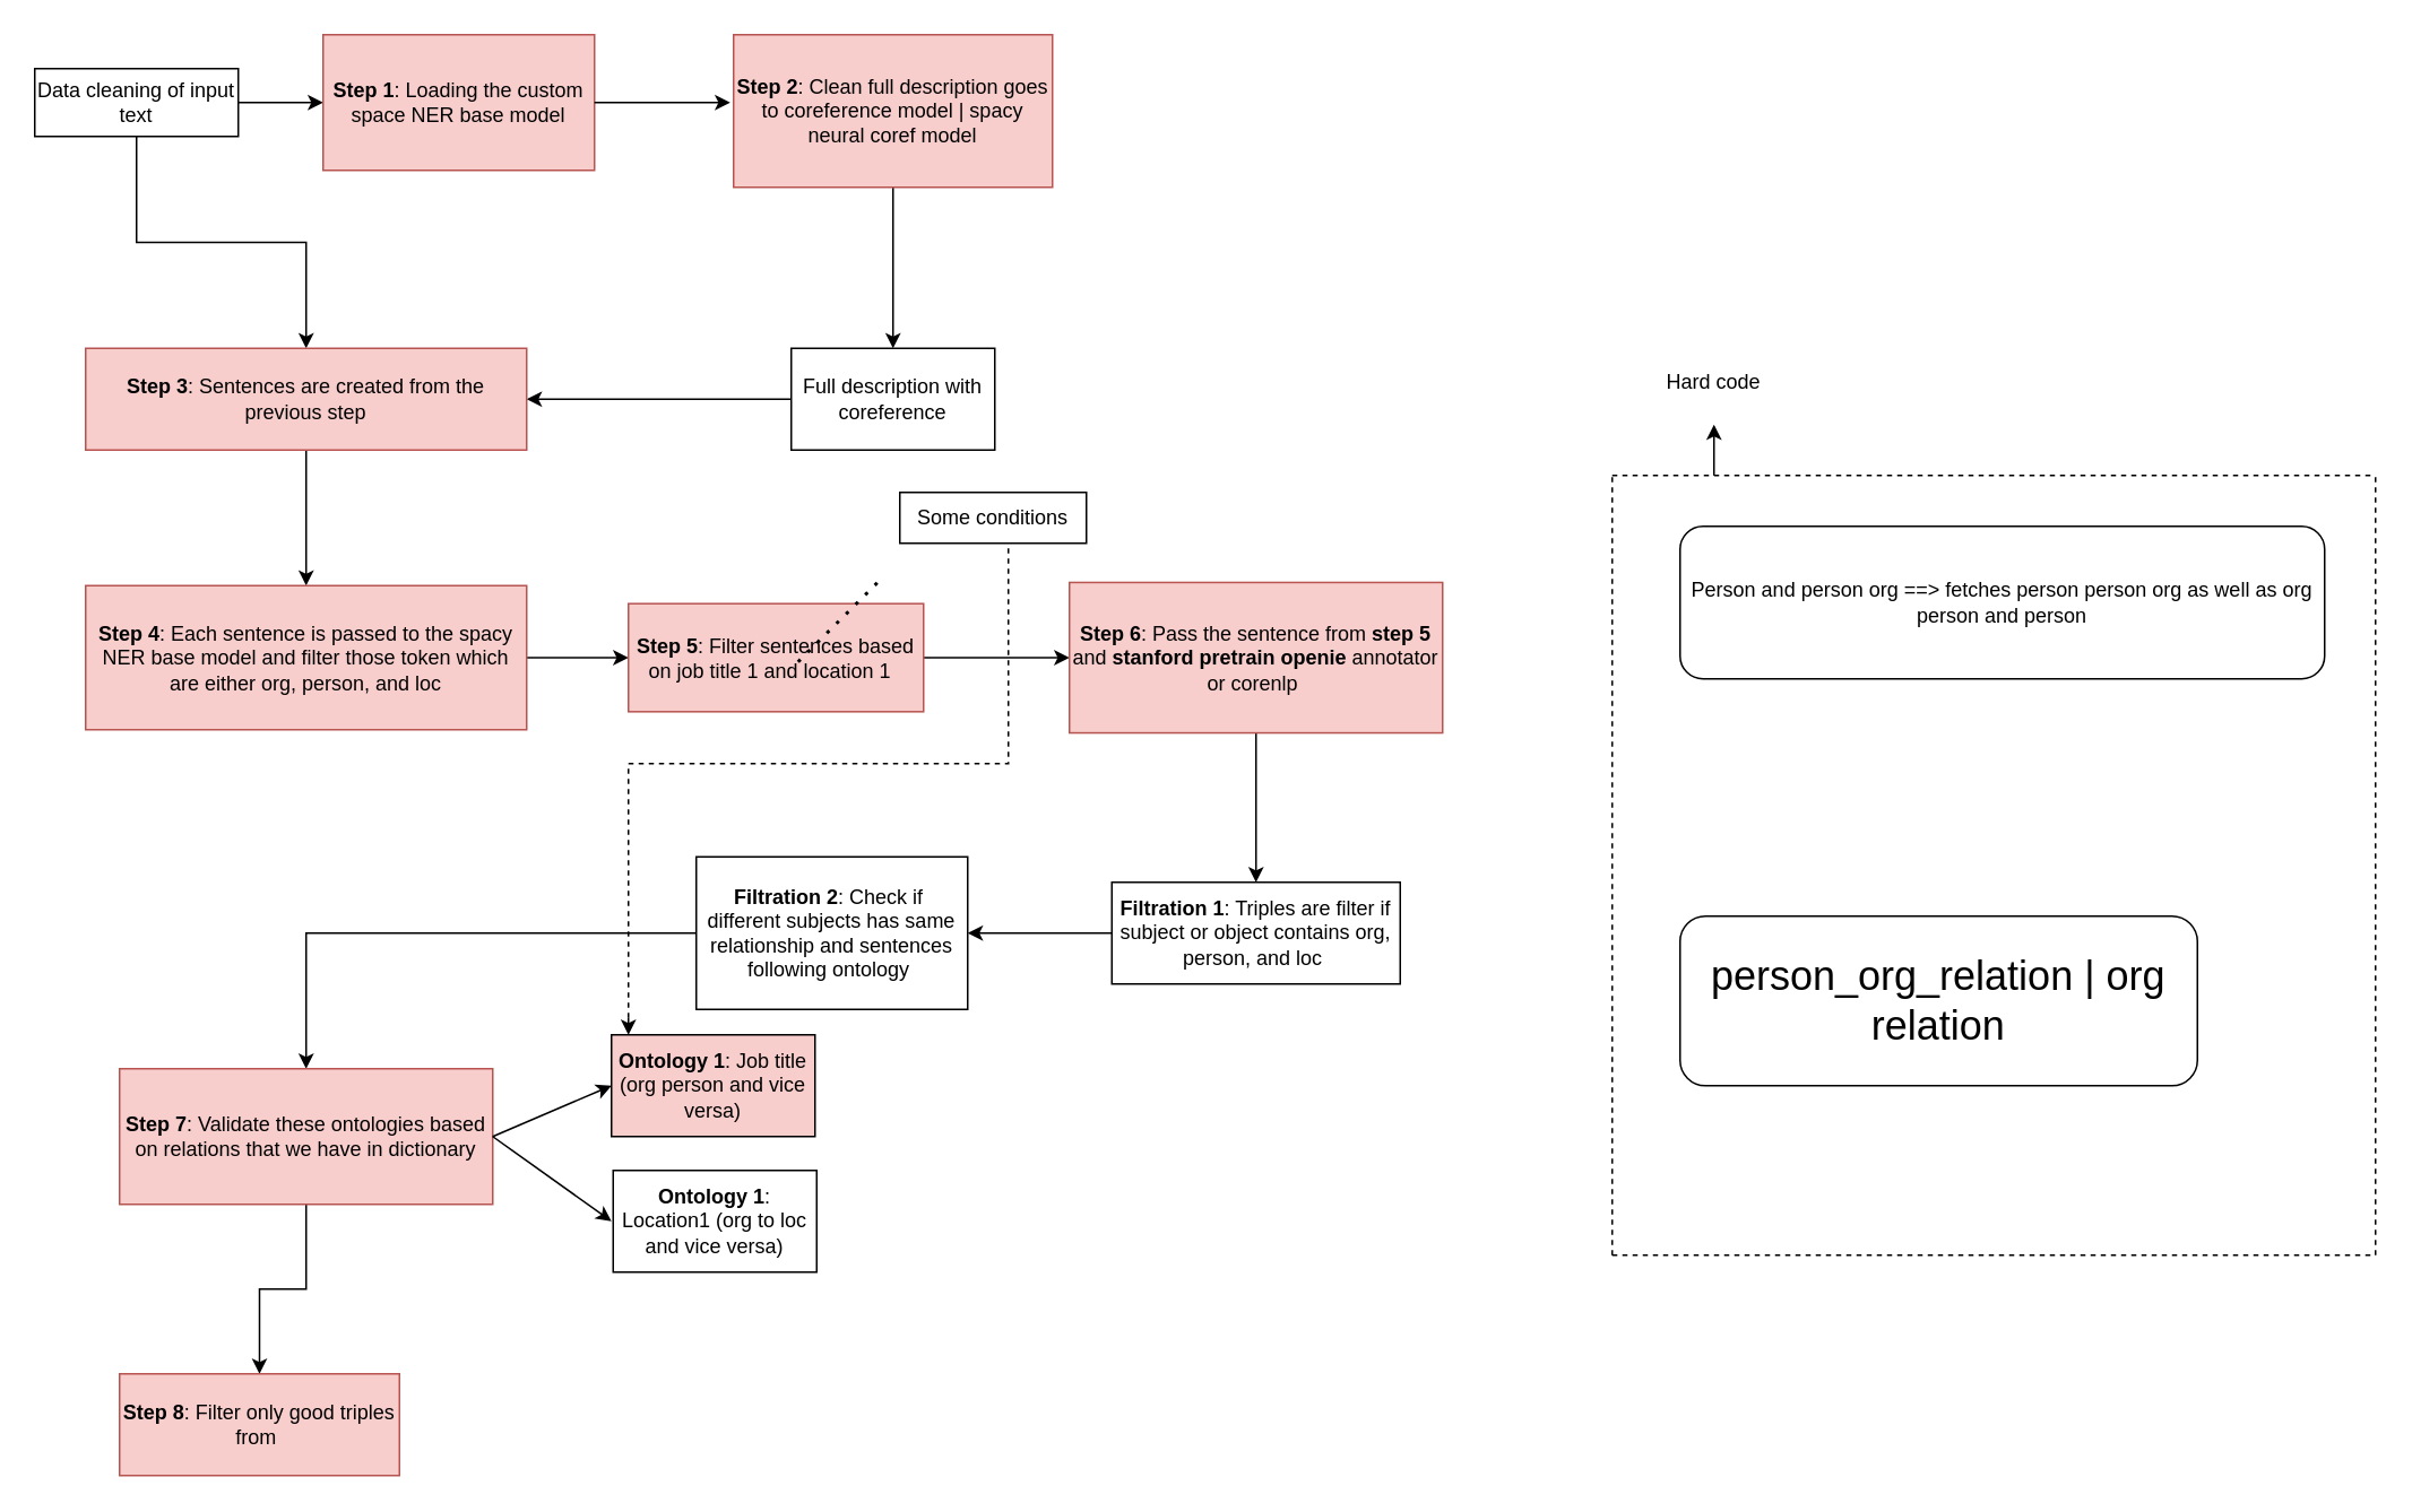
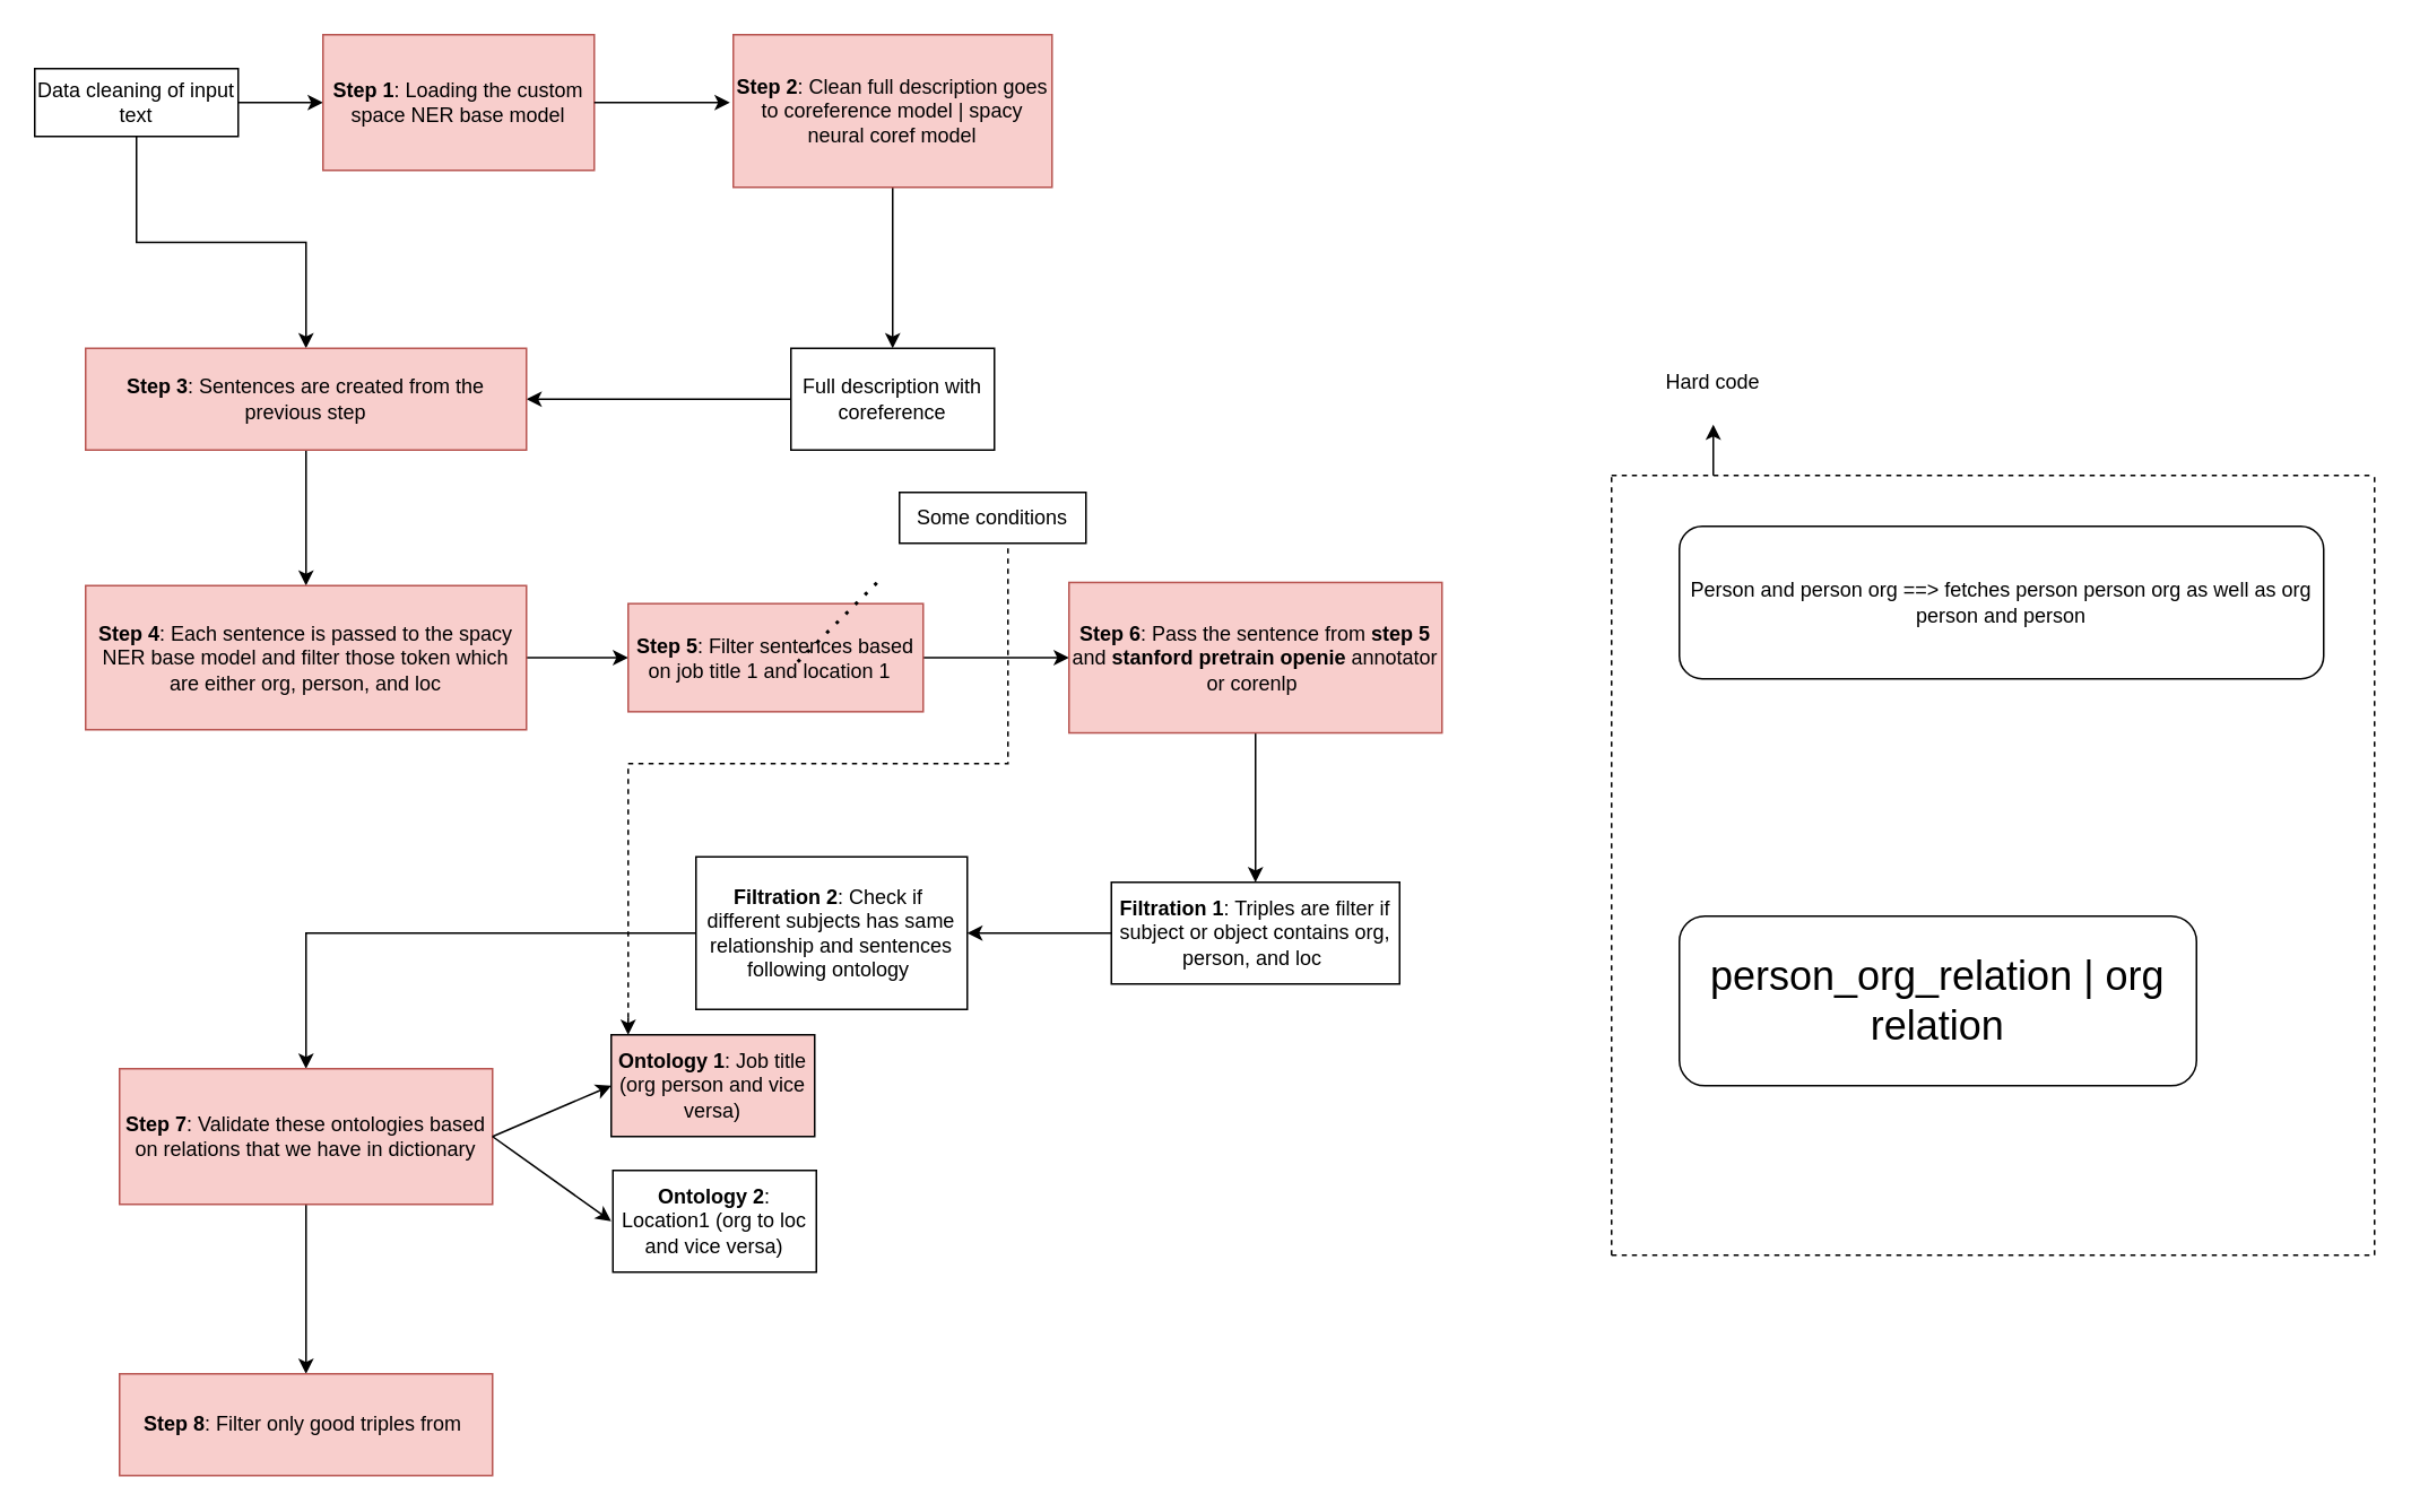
  <mxCell id="0" />
  <mxCell id="1" parent="0" />
  <mxCell id="2" value="" style="edgeStyle=orthogonalEdgeStyle;rounded=0;orthogonalLoop=1;jettySize=auto;html=1;" edge="1" parent="1" source="3" target="12"><mxGeometry relative="1" as="geometry" /></mxCell>
  <mxCell id="3" value="Data cleaning of input text" style="rounded=0;whiteSpace=wrap;html=1;" vertex="1" parent="1"><mxGeometry x="20" y="40" width="120" height="40" as="geometry" /></mxCell>
  <mxCell id="4" value="" style="endArrow=classic;html=1;rounded=0;" edge="1" parent="1"><mxGeometry width="50" height="50" relative="1" as="geometry"><mxPoint x="140" y="60" as="sourcePoint" /><mxPoint x="190" y="60" as="targetPoint" /></mxGeometry></mxCell>
  <mxCell id="5" value="&lt;font style=&quot;font-size: 12px;&quot;&gt;&lt;b style=&quot;&quot;&gt;Step 1&lt;/b&gt;&lt;/font&gt;: Loading the custom space NER base model" style="rounded=0;whiteSpace=wrap;html=1;fillColor=#f8cecc;strokeColor=#b85450;" vertex="1" parent="1"><mxGeometry x="190" y="20" width="160" height="80" as="geometry" /></mxCell>
  <mxCell id="6" value="" style="endArrow=classic;html=1;rounded=0;" edge="1" parent="1"><mxGeometry width="50" height="50" relative="1" as="geometry"><mxPoint x="350" y="60" as="sourcePoint" /><mxPoint x="430" y="60" as="targetPoint" /></mxGeometry></mxCell>
  <mxCell id="7" value="" style="edgeStyle=orthogonalEdgeStyle;rounded=0;orthogonalLoop=1;jettySize=auto;html=1;" edge="1" parent="1" source="8" target="10"><mxGeometry relative="1" as="geometry" /></mxCell>
  <mxCell id="8" value="&lt;b&gt;Step 2&lt;/b&gt;: Clean full description goes to coreference model | spacy neural coref model" style="rounded=0;whiteSpace=wrap;html=1;fillColor=#f8cecc;strokeColor=#b85450;" vertex="1" parent="1"><mxGeometry x="432" y="20" width="188" height="90" as="geometry" /></mxCell>
  <mxCell id="9" value="" style="edgeStyle=orthogonalEdgeStyle;rounded=0;orthogonalLoop=1;jettySize=auto;html=1;entryX=1;entryY=0.5;entryDx=0;entryDy=0;" edge="1" parent="1" source="10" target="12"><mxGeometry relative="1" as="geometry"><mxPoint x="326" y="235" as="targetPoint" /></mxGeometry></mxCell>
  <mxCell id="10" value="Full description with coreference" style="whiteSpace=wrap;html=1;rounded=0;" vertex="1" parent="1"><mxGeometry x="466" y="205" width="120" height="60" as="geometry" /></mxCell>
  <mxCell id="11" value="" style="edgeStyle=orthogonalEdgeStyle;rounded=0;orthogonalLoop=1;jettySize=auto;html=1;" edge="1" parent="1" source="12" target="14"><mxGeometry relative="1" as="geometry" /></mxCell>
  <mxCell id="12" value="&lt;b&gt;Step 3&lt;/b&gt;: Sentences are created from the previous step" style="whiteSpace=wrap;html=1;rounded=0;fillColor=#f8cecc;strokeColor=#b85450;" vertex="1" parent="1"><mxGeometry x="50" y="205" width="260" height="60" as="geometry" /></mxCell>
  <mxCell id="13" value="" style="edgeStyle=orthogonalEdgeStyle;rounded=0;orthogonalLoop=1;jettySize=auto;html=1;" edge="1" parent="1" source="14" target="16"><mxGeometry relative="1" as="geometry" /></mxCell>
  <mxCell id="14" value="&lt;b&gt;Step 4&lt;/b&gt;: Each sentence is passed to the spacy NER base model and filter those token which are either org, person, and loc" style="whiteSpace=wrap;html=1;fillColor=#f8cecc;strokeColor=#b85450;rounded=0;" vertex="1" parent="1"><mxGeometry x="50" y="345" width="260" height="85" as="geometry" /></mxCell>
  <mxCell id="15" value="" style="edgeStyle=orthogonalEdgeStyle;rounded=0;orthogonalLoop=1;jettySize=auto;html=1;" edge="1" parent="1" source="16" target="18"><mxGeometry relative="1" as="geometry" /></mxCell>
  <mxCell id="16" value="&lt;b&gt;Step 5&lt;/b&gt;: Filter sentences based on job title 1 and location 1&amp;nbsp;&amp;nbsp;" style="whiteSpace=wrap;html=1;fillColor=#f8cecc;strokeColor=#b85450;rounded=0;" vertex="1" parent="1"><mxGeometry x="370" y="355.63" width="174" height="63.75" as="geometry" /></mxCell>
  <mxCell id="17" value="" style="edgeStyle=orthogonalEdgeStyle;rounded=0;orthogonalLoop=1;jettySize=auto;html=1;" edge="1" parent="1" source="18" target="20"><mxGeometry relative="1" as="geometry" /></mxCell>
  <mxCell id="18" value="&lt;b&gt;Step 6&lt;/b&gt;: Pass the sentence from &lt;b&gt;step 5 &lt;/b&gt;and &lt;b&gt;stanford pretrain openie &lt;/b&gt;annotator or corenlp&amp;nbsp;" style="whiteSpace=wrap;html=1;rounded=0;fillColor=#f8cecc;strokeColor=#b85450;" vertex="1" parent="1"><mxGeometry x="630" y="343.13" width="220" height="88.75" as="geometry" /></mxCell>
  <mxCell id="19" value="" style="edgeStyle=orthogonalEdgeStyle;rounded=0;orthogonalLoop=1;jettySize=auto;html=1;" edge="1" parent="1" source="20" target="22"><mxGeometry relative="1" as="geometry" /></mxCell>
  <mxCell id="20" value="&lt;b&gt;Filtration 1&lt;/b&gt;: Triples are filter if subject or object contains org, person, and loc&amp;nbsp;" style="whiteSpace=wrap;html=1;rounded=0;" vertex="1" parent="1"><mxGeometry x="655" y="520" width="170" height="60" as="geometry" /></mxCell>
  <mxCell id="21" value="" style="edgeStyle=orthogonalEdgeStyle;rounded=0;orthogonalLoop=1;jettySize=auto;html=1;" edge="1" parent="1" source="22" target="24"><mxGeometry relative="1" as="geometry" /></mxCell>
  <mxCell id="22" value="&lt;b&gt;Filtration 2&lt;/b&gt;: Check if&amp;nbsp; different subjects has same relationship and sentences following ontology&amp;nbsp;" style="whiteSpace=wrap;html=1;rounded=0;" vertex="1" parent="1"><mxGeometry x="410" y="505" width="160" height="90" as="geometry" /></mxCell>
  <mxCell id="23" value="" style="edgeStyle=orthogonalEdgeStyle;rounded=0;orthogonalLoop=1;jettySize=auto;html=1;" edge="1" parent="1" source="24" target="25"><mxGeometry relative="1" as="geometry" /></mxCell>
  <mxCell id="24" value="&lt;b&gt;Step 7&lt;/b&gt;: Validate these ontologies based on relations that we have in dictionary" style="whiteSpace=wrap;html=1;rounded=0;fillColor=#f8cecc;strokeColor=#b85450;" vertex="1" parent="1"><mxGeometry x="70" y="630" width="220" height="80" as="geometry" /></mxCell>
- <mxCell id="25" value="&lt;b&gt;Step 8&lt;/b&gt;: Filter only good triples from&amp;nbsp;" style="whiteSpace=wrap;html=1;fillColor=#f8cecc;strokeColor=#b85450;rounded=0;" vertex="1" parent="1"><mxGeometry x="70" y="810" width="165" height="60" as="geometry" /></mxCell>
+ <mxCell id="25" value="&lt;b&gt;Step 8&lt;/b&gt;: Filter only good triples from&amp;nbsp;" style="whiteSpace=wrap;html=1;fillColor=#f8cecc;strokeColor=#b85450;rounded=0;" vertex="1" parent="1"><mxGeometry x="70" y="810" width="220" height="60" as="geometry" /></mxCell>
  <mxCell id="26" value="" style="endArrow=classic;html=1;rounded=0;" edge="1" parent="1"><mxGeometry width="50" height="50" relative="1" as="geometry"><mxPoint x="290" y="670" as="sourcePoint" /><mxPoint x="360" y="640" as="targetPoint" /></mxGeometry></mxCell>
  <mxCell id="27" value="" style="endArrow=classic;html=1;rounded=0;" edge="1" parent="1"><mxGeometry width="50" height="50" relative="1" as="geometry"><mxPoint x="290" y="670" as="sourcePoint" /><mxPoint x="360" y="720" as="targetPoint" /></mxGeometry></mxCell>
  <mxCell id="28" value="&lt;b&gt;Ontology 1&lt;/b&gt;: Job title (org person and vice versa)" style="rounded=0;whiteSpace=wrap;html=1;fillColor=#f8cecc;" vertex="1" parent="1"><mxGeometry x="360" y="610" width="120" height="60" as="geometry" /></mxCell>
- <mxCell id="29" value="&lt;b&gt;Ontology 1&lt;/b&gt;: Location1 (org to loc and vice versa)" style="rounded=0;whiteSpace=wrap;html=1;" vertex="1" parent="1"><mxGeometry x="361" y="690" width="120" height="60" as="geometry" /></mxCell>
+ <mxCell id="29" value="&lt;b&gt;Ontology 2&lt;/b&gt;: Location1 (org to loc and vice versa)" style="rounded=0;whiteSpace=wrap;html=1;" vertex="1" parent="1"><mxGeometry x="361" y="690" width="120" height="60" as="geometry" /></mxCell>
  <mxCell id="30" value="Some conditions" style="rounded=0;whiteSpace=wrap;html=1;" vertex="1" parent="1"><mxGeometry x="530" y="290" width="110" height="30" as="geometry" /></mxCell>
  <mxCell id="31" value="" style="endArrow=none;dashed=1;html=1;rounded=0;" edge="1" parent="1"><mxGeometry width="50" height="50" relative="1" as="geometry"><mxPoint x="370" y="600" as="sourcePoint" /><mxPoint x="594" y="320" as="targetPoint" /><Array as="points"><mxPoint x="370" y="450" /><mxPoint x="594" y="450" /></Array></mxGeometry></mxCell>
  <mxCell id="32" value="" style="endArrow=classic;html=1;rounded=0;" edge="1" parent="1"><mxGeometry width="50" height="50" relative="1" as="geometry"><mxPoint x="370" y="600" as="sourcePoint" /><mxPoint x="370" y="610" as="targetPoint" /></mxGeometry></mxCell>
  <mxCell id="33" value="" style="endArrow=none;dashed=1;html=1;dashPattern=1 3;strokeWidth=2;rounded=0;" edge="1" parent="1"><mxGeometry width="50" height="50" relative="1" as="geometry"><mxPoint x="470" y="390" as="sourcePoint" /><mxPoint x="520" y="340" as="targetPoint" /></mxGeometry></mxCell>
  <mxCell id="34" value="" style="endArrow=none;dashed=1;html=1;rounded=0;" edge="1" parent="1"><mxGeometry width="50" height="50" relative="1" as="geometry"><mxPoint x="950" y="280" as="sourcePoint" /><mxPoint x="1400" y="280" as="targetPoint" /></mxGeometry></mxCell>
  <mxCell id="35" value="" style="endArrow=none;dashed=1;html=1;rounded=0;" edge="1" parent="1"><mxGeometry width="50" height="50" relative="1" as="geometry"><mxPoint x="950" y="740" as="sourcePoint" /><mxPoint x="950" y="280" as="targetPoint" /></mxGeometry></mxCell>
  <mxCell id="36" value="" style="endArrow=none;dashed=1;html=1;rounded=0;" edge="1" parent="1"><mxGeometry width="50" height="50" relative="1" as="geometry"><mxPoint x="950" y="740" as="sourcePoint" /><mxPoint x="1400" y="740" as="targetPoint" /></mxGeometry></mxCell>
  <mxCell id="37" value="" style="endArrow=none;dashed=1;html=1;rounded=0;" edge="1" parent="1"><mxGeometry width="50" height="50" relative="1" as="geometry"><mxPoint x="1400" y="740" as="sourcePoint" /><mxPoint x="1400" y="280" as="targetPoint" /></mxGeometry></mxCell>
  <mxCell id="38" value="" style="endArrow=classic;html=1;rounded=0;" edge="1" parent="1"><mxGeometry width="50" height="50" relative="1" as="geometry"><mxPoint x="1010" y="280" as="sourcePoint" /><mxPoint x="1010" y="250" as="targetPoint" /></mxGeometry></mxCell>
  <mxCell id="39" value="Hard code" style="text;html=1;strokeColor=none;fillColor=none;align=center;verticalAlign=middle;whiteSpace=wrap;rounded=0;" vertex="1" parent="1"><mxGeometry x="980" y="210" width="60" height="30" as="geometry" /></mxCell>
  <mxCell id="40" value="Person and person org ==&amp;gt; fetches person person org as well as org person and person" style="rounded=1;whiteSpace=wrap;html=1;" vertex="1" parent="1"><mxGeometry x="990" y="310" width="380" height="90" as="geometry" /></mxCell>
  <mxCell id="41" value="&lt;font style=&quot;font-size: 24px;&quot;&gt;person_org_relation | org relation&lt;/font&gt;" style="rounded=1;whiteSpace=wrap;html=1;" vertex="1" parent="1"><mxGeometry x="990" y="540" width="305" height="100" as="geometry" /></mxCell>
